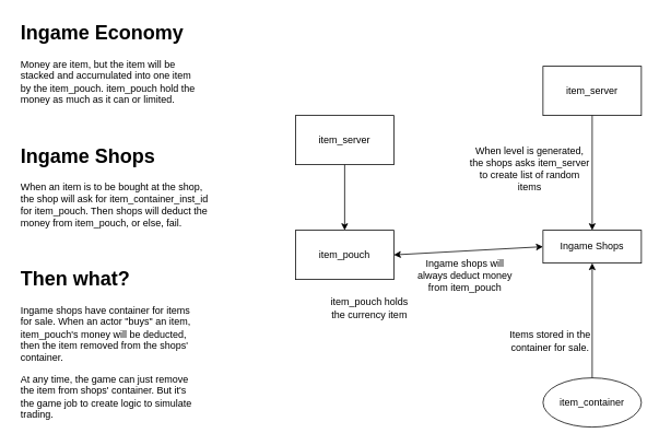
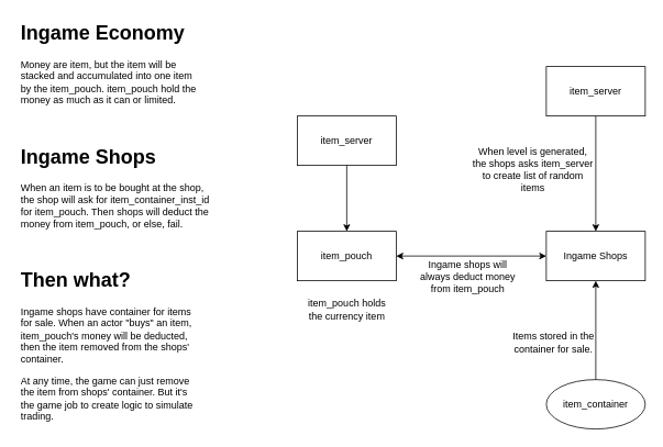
  <mxCell id="0" />
  <mxCell id="1" parent="0" />
  <mxCell id="2" value="item_pouch" style="rounded=0;whiteSpace=wrap;html=1;" vertex="1" parent="1"><mxGeometry x="360" y="280" width="120" height="60" as="geometry" /></mxCell>
  <mxCell id="3" value="item_server" style="rounded=0;whiteSpace=wrap;html=1;" vertex="1" parent="1"><mxGeometry x="360" y="140" width="120" height="60" as="geometry" /></mxCell>
  <mxCell id="4" value="" style="endArrow=classic;html=1;exitX=0.5;exitY=1;exitDx=0;exitDy=0;entryX=0.5;entryY=0;entryDx=0;entryDy=0;" edge="1" parent="1" source="3" target="2"><mxGeometry width="50" height="50" relative="1" as="geometry"><mxPoint x="400" y="250" as="sourcePoint" /><mxPoint x="450" y="200" as="targetPoint" /></mxGeometry></mxCell>
- <mxCell id="5" value="item_pouch holds the currency item" style="text;html=1;strokeColor=none;fillColor=none;align=center;verticalAlign=middle;whiteSpace=wrap;rounded=0;" vertex="1" parent="1"><mxGeometry x="396.5" y="360" width="107" height="30" as="geometry" /></mxCell>
- <mxCell id="6" value="Ingame Shops" style="rounded=0;whiteSpace=wrap;html=1;" vertex="1" parent="1"><mxGeometry x="662" y="280" width="120" height="40" as="geometry" /></mxCell>
+ <mxCell id="5" value="item_pouch holds the currency item" style="text;html=1;strokeColor=none;fillColor=none;align=center;verticalAlign=middle;whiteSpace=wrap;rounded=0;" vertex="1" parent="1"><mxGeometry x="366.5" y="360" width="107" height="30" as="geometry" /></mxCell>
+ <mxCell id="6" value="Ingame Shops" style="rounded=0;whiteSpace=wrap;html=1;" vertex="1" parent="1"><mxGeometry x="662" y="280" width="120" height="60" as="geometry" /></mxCell>
  <mxCell id="7" value="" style="endArrow=classic;startArrow=classic;html=1;exitX=1;exitY=0.5;exitDx=0;exitDy=0;entryX=0;entryY=0.5;entryDx=0;entryDy=0;" edge="1" parent="1" source="2" target="6"><mxGeometry width="50" height="50" relative="1" as="geometry"><mxPoint x="502" y="290" as="sourcePoint" /><mxPoint x="602" y="310" as="targetPoint" /></mxGeometry></mxCell>
  <mxCell id="8" value="Ingame shops will always deduct money from item_pouch" style="text;html=1;strokeColor=none;fillColor=none;align=center;verticalAlign=middle;whiteSpace=wrap;rounded=0;" vertex="1" parent="1"><mxGeometry x="502" y="320" width="130" height="30" as="geometry" /></mxCell>
  <mxCell id="9" value="&lt;h1&gt;Ingame Economy&lt;/h1&gt;&lt;p&gt;Money are item, but the item will be stacked and accumulated into one item by the item_pouch. item_pouch hold the money as much as it can or limited.&lt;/p&gt;" style="text;html=1;strokeColor=none;fillColor=none;spacing=5;spacingTop=-20;whiteSpace=wrap;overflow=hidden;rounded=0;" vertex="1" parent="1"><mxGeometry x="20" y="20" width="230" height="120" as="geometry" /></mxCell>
  <mxCell id="10" value="&lt;h1&gt;Ingame Shops&lt;/h1&gt;&lt;p&gt;When an item is to be bought at the shop, the shop will ask for item_container_inst_id for item_pouch. Then shops will deduct the money from item_pouch, or else, fail.&lt;/p&gt;" style="text;html=1;strokeColor=none;fillColor=none;spacing=5;spacingTop=-20;whiteSpace=wrap;overflow=hidden;rounded=0;" vertex="1" parent="1"><mxGeometry x="20" y="170" width="250" height="120" as="geometry" /></mxCell>
  <mxCell id="11" value="&lt;h1&gt;Then what?&lt;/h1&gt;&lt;p&gt;Ingame shops have container for items for sale. When an actor &quot;buys&quot; an item, item_pouch's money will be deducted, then the item removed from the shops' container.&lt;/p&gt;&lt;p&gt;At any time, the game can just remove the item from shops' container. But it's the game job to create logic to simulate trading.&lt;/p&gt;" style="text;html=1;strokeColor=none;fillColor=none;spacing=5;spacingTop=-20;whiteSpace=wrap;overflow=hidden;rounded=0;" vertex="1" parent="1"><mxGeometry x="20" y="320" width="230" height="200" as="geometry" /></mxCell>
  <mxCell id="12" value="item_container" style="ellipse;whiteSpace=wrap;html=1;" vertex="1" parent="1"><mxGeometry x="662" y="460" width="120" height="60" as="geometry" /></mxCell>
  <mxCell id="13" value="" style="endArrow=classic;html=1;exitX=0.5;exitY=0;exitDx=0;exitDy=0;entryX=0.5;entryY=1;entryDx=0;entryDy=0;" edge="1" parent="1" source="12" target="6"><mxGeometry width="50" height="50" relative="1" as="geometry"><mxPoint x="390" y="300" as="sourcePoint" /><mxPoint x="730" y="380" as="targetPoint" /></mxGeometry></mxCell>
  <mxCell id="14" value="Items stored in the container for sale." style="text;html=1;strokeColor=none;fillColor=none;align=center;verticalAlign=middle;whiteSpace=wrap;rounded=0;" vertex="1" parent="1"><mxGeometry x="620" y="400" width="102" height="30" as="geometry" /></mxCell>
  <mxCell id="15" value="item_server" style="rounded=0;whiteSpace=wrap;html=1;" vertex="1" parent="1"><mxGeometry x="662" y="80" width="120" height="60" as="geometry" /></mxCell>
  <mxCell id="16" value="" style="endArrow=classic;html=1;exitX=0.5;exitY=1;exitDx=0;exitDy=0;entryX=0.5;entryY=0;entryDx=0;entryDy=0;" edge="1" parent="1" source="15" target="6"><mxGeometry width="50" height="50" relative="1" as="geometry"><mxPoint x="390" y="270" as="sourcePoint" /><mxPoint x="440" y="220" as="targetPoint" /></mxGeometry></mxCell>
  <mxCell id="17" value="When level is generated, the shops asks item_server to create list of random items" style="text;html=1;strokeColor=none;fillColor=none;align=center;verticalAlign=middle;whiteSpace=wrap;rounded=0;" vertex="1" parent="1"><mxGeometry x="570" y="190" width="152" height="30" as="geometry" /></mxCell>
